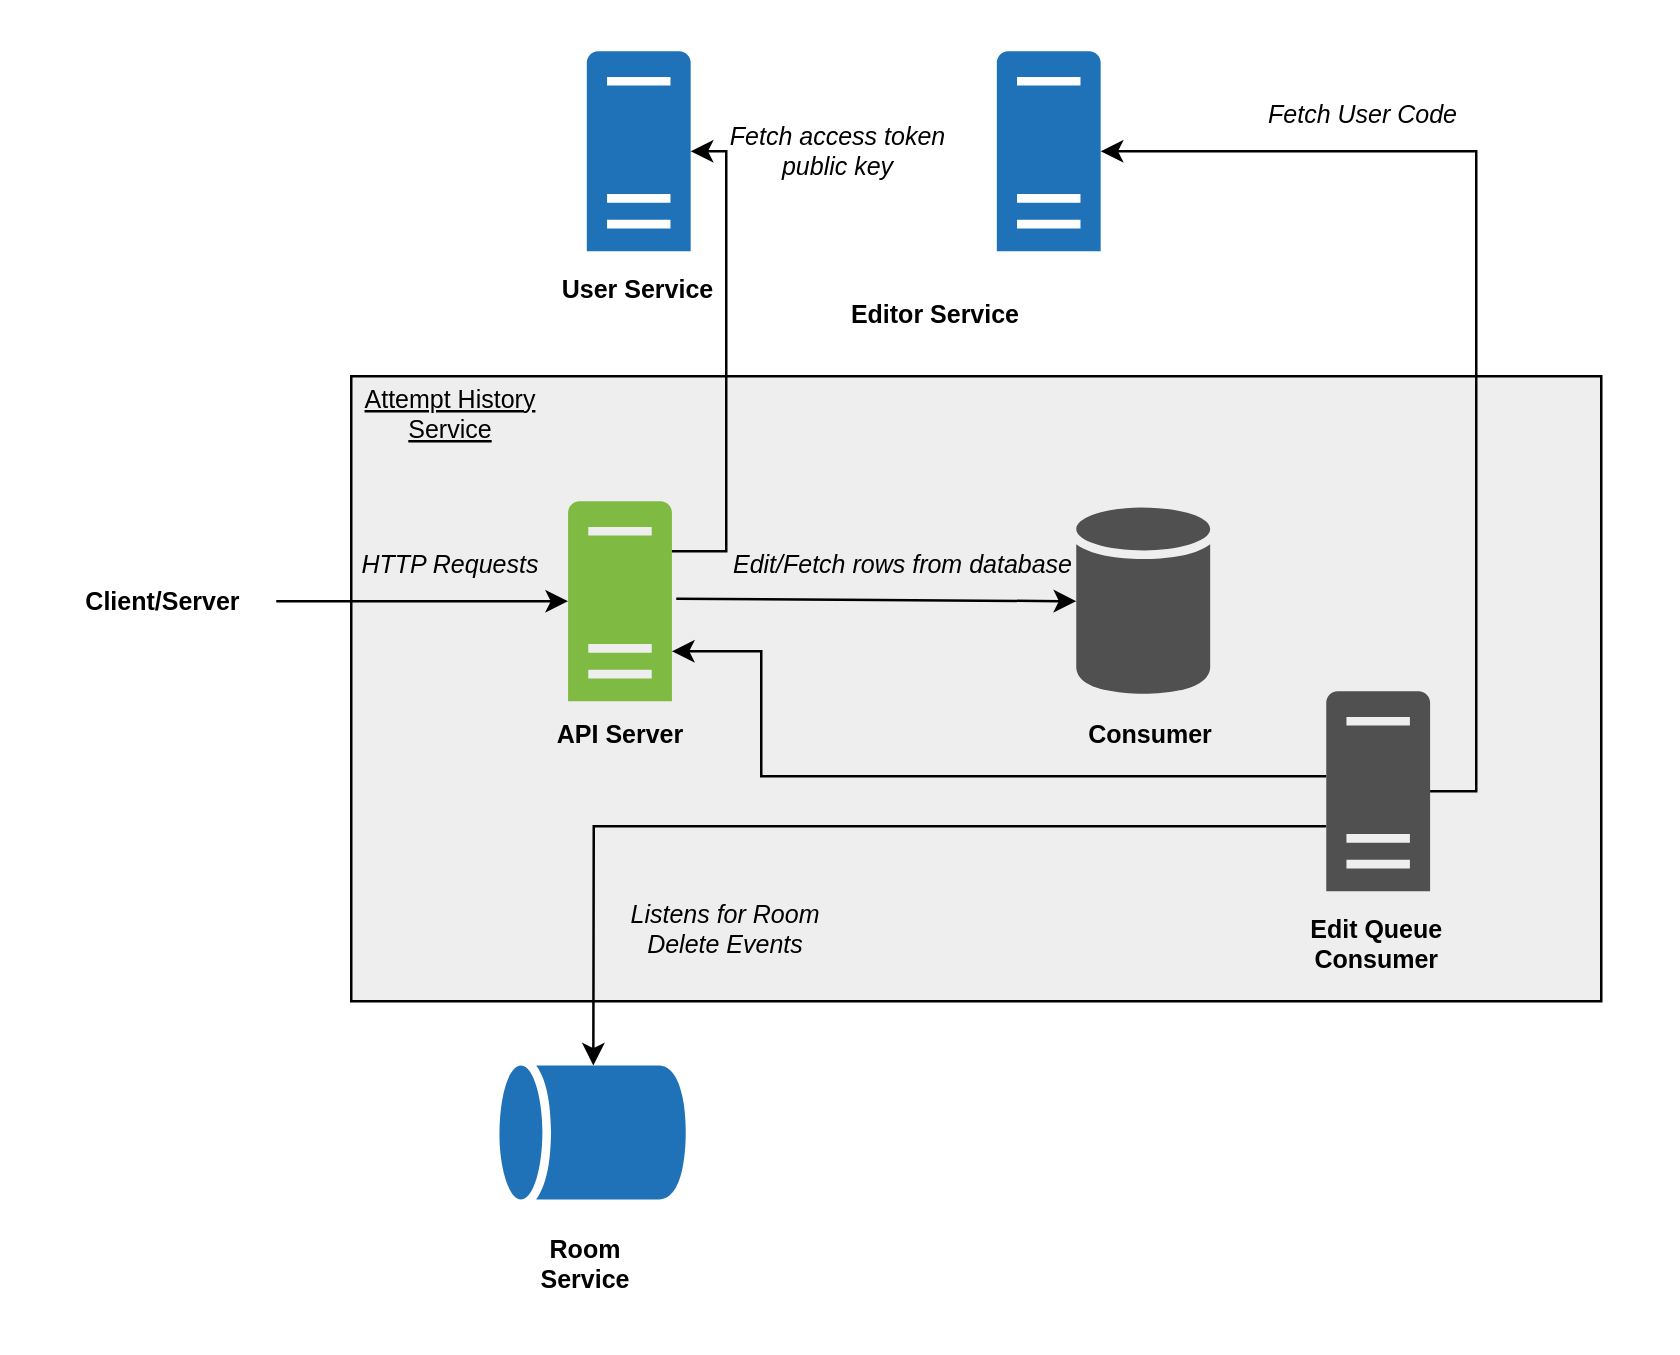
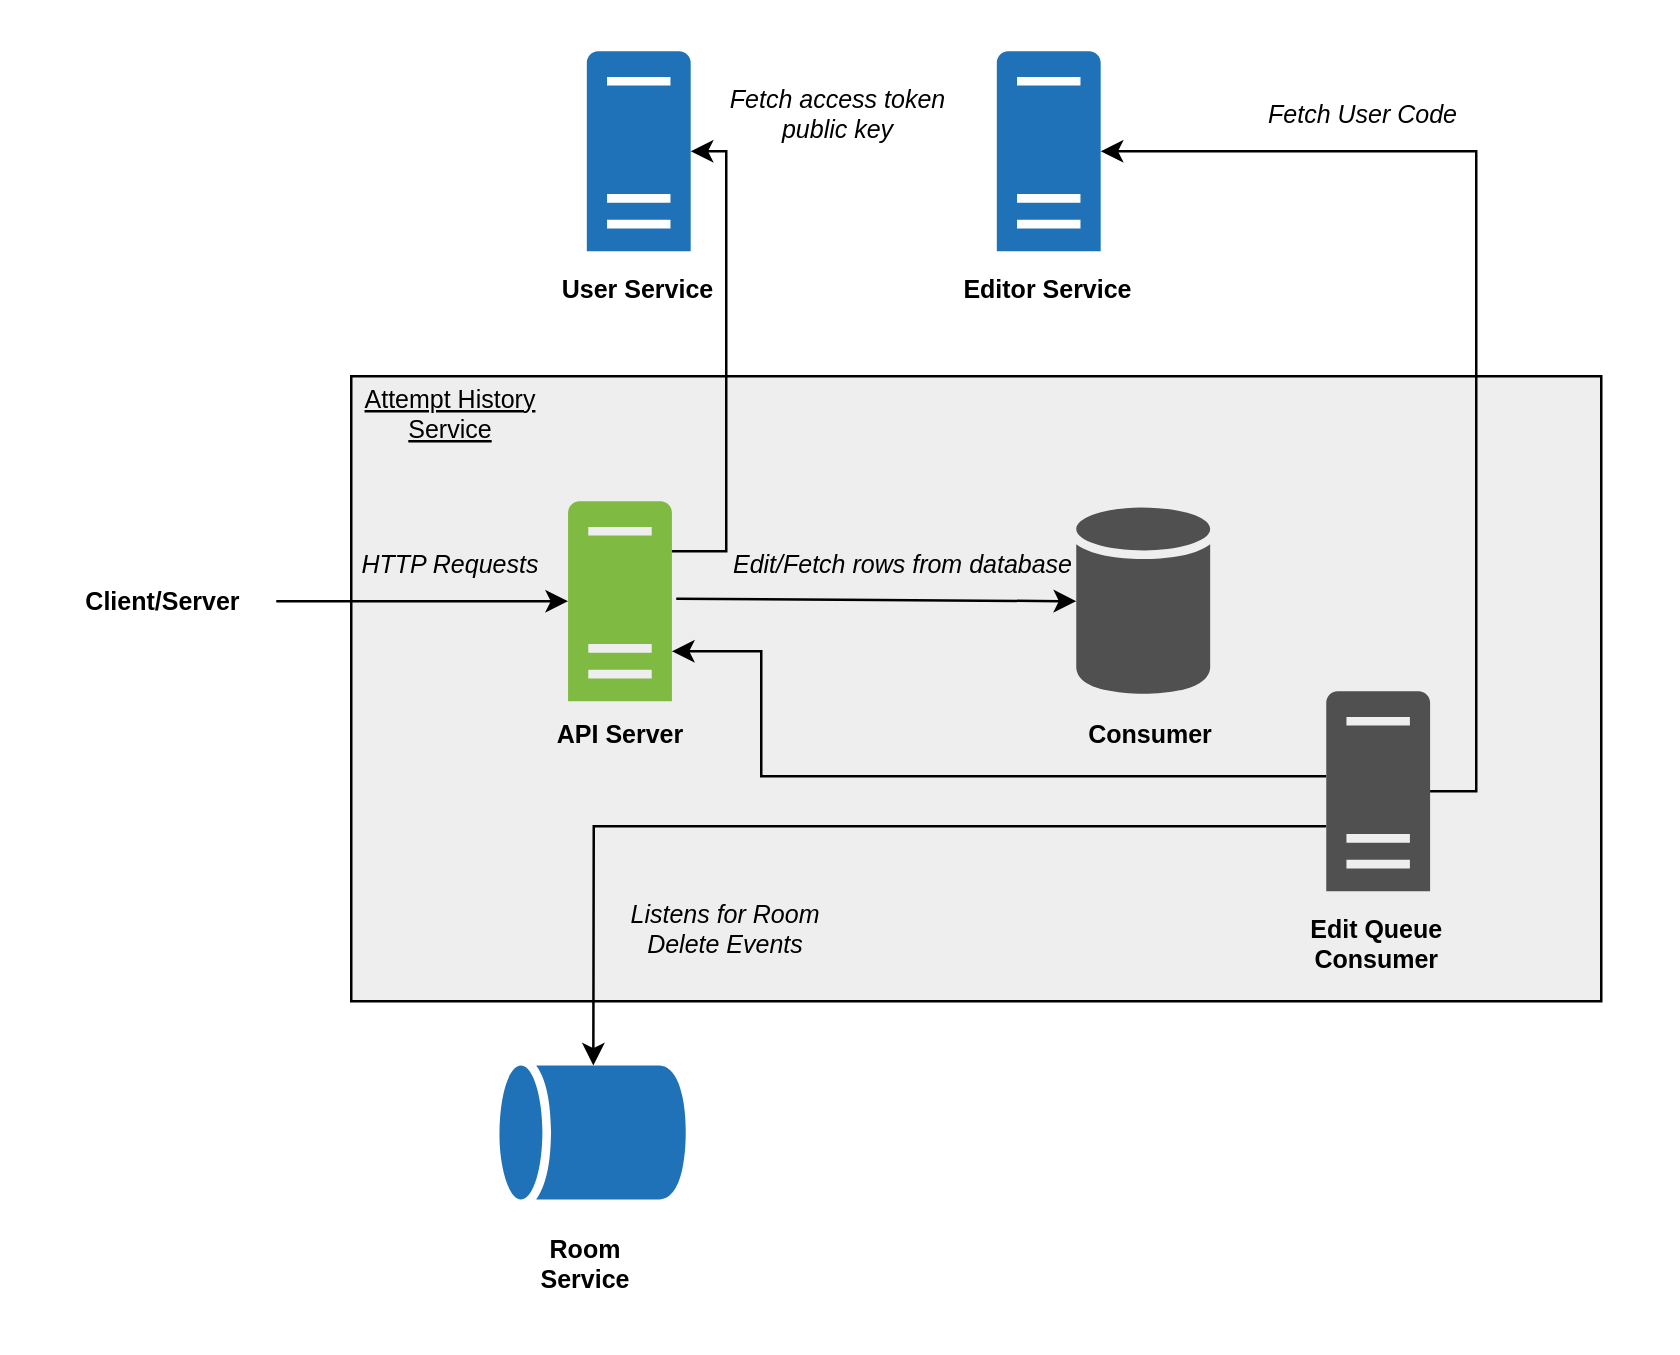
  <mxCell id="0" />
  <mxCell id="1" parent="0" />
  <mxCell id="2" value="" style="group" connectable="0" vertex="1" parent="1"><mxGeometry x="20" y="20" width="630" height="500" as="geometry" /></mxCell>
  <mxCell id="3" value="" style="sketch=0;shadow=0;dashed=0;html=1;strokeColor=none;fillColor=#2072B8;labelPosition=center;verticalLabelPosition=bottom;verticalAlign=top;outlineConnect=0;align=center;shape=mxgraph.office.databases.database;rotation=-90;" vertex="1" parent="2"><mxGeometry x="190" y="395" width="53.57" height="75" as="geometry" /></mxCell>
  <mxCell id="4" value="" style="rounded=0;whiteSpace=wrap;html=1;fillColor=#EEEEEE;" vertex="1" parent="2"><mxGeometry x="120" y="130" width="500" height="250" as="geometry" /></mxCell>
  <mxCell id="5" value="&lt;font style=&quot;font-size: 10px;&quot;&gt;&lt;b style=&quot;font-size: 10px;&quot;&gt;API Server&lt;/b&gt;&lt;/font&gt;" style="text;html=1;strokeColor=none;fillColor=none;align=center;verticalAlign=middle;whiteSpace=wrap;rounded=0;fontSize=10;" vertex="1" parent="2"><mxGeometry x="197.5" y="258" width="60" height="30" as="geometry" /></mxCell>
  <mxCell id="6" value="&lt;font style=&quot;font-size: 10px;&quot;&gt;Edit/Fetch rows from database&lt;/font&gt;" style="text;html=1;strokeColor=none;fillColor=none;align=center;verticalAlign=middle;whiteSpace=wrap;rounded=0;fontStyle=2;fontSize=10;" vertex="1" parent="2"><mxGeometry x="250.77" y="190" width="180" height="30" as="geometry" /></mxCell>
  <mxCell id="7" style="edgeStyle=orthogonalEdgeStyle;rounded=0;orthogonalLoop=1;jettySize=auto;html=1;" edge="1" parent="2" target="13"><mxGeometry relative="1" as="geometry"><mxPoint x="250" y="219.034" as="sourcePoint" /><mxPoint x="490" y="219.034" as="targetPoint" /></mxGeometry></mxCell>
  <mxCell id="8" value="&lt;font style=&quot;font-size: 10px;&quot;&gt;Fetch User Code&lt;/font&gt;" style="text;html=1;strokeColor=none;fillColor=none;align=center;verticalAlign=middle;whiteSpace=wrap;rounded=0;fontStyle=2;fontSize=10;" vertex="1" parent="2"><mxGeometry x="419.77" y="10" width="210.23" height="30" as="geometry" /></mxCell>
- <mxCell id="9" value="&lt;font style=&quot;font-size: 10px;&quot;&gt;Fetch access token public key&lt;/font&gt;" style="text;html=1;strokeColor=none;fillColor=none;align=center;verticalAlign=middle;whiteSpace=wrap;rounded=0;fontStyle=2;fontSize=10;" vertex="1" parent="2"><mxGeometry x="270.21" y="25" width="90" height="30" as="geometry" /></mxCell>
+ <mxCell id="9" value="&lt;font style=&quot;font-size: 10px;&quot;&gt;Fetch access token public key&lt;/font&gt;" style="text;html=1;strokeColor=none;fillColor=none;align=center;verticalAlign=middle;whiteSpace=wrap;rounded=0;fontStyle=2;fontSize=10;" vertex="1" parent="2"><mxGeometry x="270.21" y="10" width="90" height="30" as="geometry" /></mxCell>
  <mxCell id="10" value="&lt;font style=&quot;font-size: 10px;&quot;&gt;&lt;b style=&quot;font-size: 10px;&quot;&gt;Client/Server&lt;/b&gt;&lt;/font&gt;" style="text;html=1;strokeColor=none;fillColor=none;align=center;verticalAlign=middle;whiteSpace=wrap;rounded=0;fontSize=10;" vertex="1" parent="2"><mxGeometry y="205" width="90" height="30" as="geometry" /></mxCell>
  <mxCell id="11" value="" style="sketch=0;pointerEvents=1;shadow=0;dashed=0;html=1;strokeColor=none;fillColor=#2072B8;labelPosition=center;verticalLabelPosition=bottom;verticalAlign=top;outlineConnect=0;align=center;shape=mxgraph.office.servers.server_generic;" vertex="1" parent="2"><mxGeometry x="214.23" width="41.54" height="80" as="geometry" /></mxCell>
  <mxCell id="12" value="&lt;font style=&quot;font-size: 10px;&quot;&gt;Attempt History Service&lt;/font&gt;" style="text;html=1;strokeColor=none;fillColor=none;align=center;verticalAlign=middle;whiteSpace=wrap;rounded=0;fontStyle=4;fontSize=10;" vertex="1" parent="2"><mxGeometry x="120" y="130" width="80" height="30" as="geometry" /></mxCell>
  <mxCell id="13" value="" style="sketch=0;shadow=0;dashed=0;html=1;strokeColor=none;fillColor=#505050;labelPosition=center;verticalLabelPosition=bottom;verticalAlign=top;outlineConnect=0;align=center;shape=mxgraph.office.databases.database;" vertex="1" parent="2"><mxGeometry x="410.0" y="182.5" width="53.57" height="75" as="geometry" /></mxCell>
  <mxCell id="14" value="" style="sketch=0;pointerEvents=1;shadow=0;dashed=0;html=1;strokeColor=none;fillColor=#7FBA42;labelPosition=center;verticalLabelPosition=bottom;verticalAlign=top;outlineConnect=0;align=center;shape=mxgraph.office.servers.server_generic;" vertex="1" parent="2"><mxGeometry x="206.73" y="180" width="41.54" height="80" as="geometry" /></mxCell>
  <mxCell id="15" style="edgeStyle=orthogonalEdgeStyle;rounded=0;orthogonalLoop=1;jettySize=auto;html=1;" edge="1" parent="2" source="10" target="14"><mxGeometry relative="1" as="geometry" /></mxCell>
  <mxCell id="16" style="edgeStyle=orthogonalEdgeStyle;rounded=0;orthogonalLoop=1;jettySize=auto;html=1;" edge="1" parent="2" source="14" target="11"><mxGeometry relative="1" as="geometry"><mxPoint x="227.517" y="180.163" as="sourcePoint" /><mxPoint x="270" y="80" as="targetPoint" /><Array as="points"><mxPoint x="270" y="200" /><mxPoint x="270" y="40" /></Array></mxGeometry></mxCell>
  <mxCell id="17" value="&lt;font style=&quot;font-size: 10px;&quot;&gt;&lt;b style=&quot;font-size: 10px;&quot;&gt;User Service&lt;/b&gt;&lt;/font&gt;" style="text;html=1;strokeColor=none;fillColor=none;align=center;verticalAlign=middle;whiteSpace=wrap;rounded=0;fontSize=10;" vertex="1" parent="2"><mxGeometry x="190" y="80" width="90" height="30" as="geometry" /></mxCell>
  <mxCell id="18" style="edgeStyle=orthogonalEdgeStyle;rounded=0;orthogonalLoop=1;jettySize=auto;html=1;" edge="1" parent="2" source="20" target="3"><mxGeometry relative="1" as="geometry"><Array as="points"><mxPoint x="217" y="310" /></Array></mxGeometry></mxCell>
  <mxCell id="19" style="edgeStyle=orthogonalEdgeStyle;rounded=0;orthogonalLoop=1;jettySize=auto;html=1;" edge="1" parent="2" source="20" target="14"><mxGeometry relative="1" as="geometry"><Array as="points"><mxPoint x="284" y="290" /><mxPoint x="284" y="240" /></Array></mxGeometry></mxCell>
  <mxCell id="20" value="" style="sketch=0;pointerEvents=1;shadow=0;dashed=0;html=1;strokeColor=none;fillColor=#505050;labelPosition=center;verticalLabelPosition=bottom;verticalAlign=top;outlineConnect=0;align=center;shape=mxgraph.office.servers.server_generic;" vertex="1" parent="2"><mxGeometry x="510" y="256" width="41.54" height="80" as="geometry" /></mxCell>
  <mxCell id="21" value="&lt;b style=&quot;font-size: 10px;&quot;&gt;&lt;font style=&quot;font-size: 10px;&quot;&gt;Edit Queue Consumer&lt;/font&gt;&lt;/b&gt;" style="text;html=1;strokeColor=none;fillColor=none;align=center;verticalAlign=middle;whiteSpace=wrap;rounded=0;fontSize=10;" vertex="1" parent="2"><mxGeometry x="495.39" y="342" width="70.77" height="30" as="geometry" /></mxCell>
  <mxCell id="22" value="&lt;b style=&quot;font-size: 10px;&quot;&gt;&lt;font style=&quot;font-size: 10px;&quot;&gt;Consumer&lt;/font&gt;&lt;/b&gt;" style="text;html=1;strokeColor=none;fillColor=none;align=center;verticalAlign=middle;whiteSpace=wrap;rounded=0;fontSize=10;" vertex="1" parent="2"><mxGeometry x="410.0" y="257.5" width="60" height="30" as="geometry" /></mxCell>
- <mxCell id="23" value="&lt;font style=&quot;font-size: 10px;&quot;&gt;&lt;b style=&quot;font-size: 10px;&quot;&gt;Editor Service&lt;/b&gt;&lt;/font&gt;" style="text;html=1;strokeColor=none;fillColor=none;align=center;verticalAlign=middle;whiteSpace=wrap;rounded=0;fontSize=10;" vertex="1" parent="2"><mxGeometry x="309" y="90" width="90" height="30" as="geometry" /></mxCell>
+ <mxCell id="23" value="&lt;font style=&quot;font-size: 10px;&quot;&gt;&lt;b style=&quot;font-size: 10px;&quot;&gt;Editor Service&lt;/b&gt;&lt;/font&gt;" style="text;html=1;strokeColor=none;fillColor=none;align=center;verticalAlign=middle;whiteSpace=wrap;rounded=0;fontSize=10;" vertex="1" parent="2"><mxGeometry x="354" y="80" width="90" height="30" as="geometry" /></mxCell>
  <mxCell id="24" value="" style="sketch=0;pointerEvents=1;shadow=0;dashed=0;html=1;strokeColor=none;fillColor=#2072B8;labelPosition=center;verticalLabelPosition=bottom;verticalAlign=top;outlineConnect=0;align=center;shape=mxgraph.office.servers.server_generic;" vertex="1" parent="2"><mxGeometry x="378.23" width="41.54" height="80" as="geometry" /></mxCell>
  <mxCell id="25" style="edgeStyle=orthogonalEdgeStyle;rounded=0;orthogonalLoop=1;jettySize=auto;html=1;" edge="1" parent="2" source="20" target="24"><mxGeometry relative="1" as="geometry"><Array as="points"><mxPoint x="570" y="296" /><mxPoint x="570" y="40" /></Array></mxGeometry></mxCell>
  <mxCell id="26" value="&lt;font style=&quot;font-size: 10px;&quot;&gt;HTTP Requests&lt;/font&gt;" style="text;html=1;strokeColor=none;fillColor=none;align=center;verticalAlign=middle;whiteSpace=wrap;rounded=0;fontStyle=2;fontSize=10;" vertex="1" parent="2"><mxGeometry x="70" y="190" width="180" height="30" as="geometry" /></mxCell>
  <mxCell id="27" value="&lt;font style=&quot;font-size: 10px;&quot;&gt;&lt;b style=&quot;font-size: 10px;&quot;&gt;Room Service&lt;/b&gt;&lt;/font&gt;" style="text;html=1;strokeColor=none;fillColor=none;align=center;verticalAlign=middle;whiteSpace=wrap;rounded=0;fontSize=10;" vertex="1" parent="2"><mxGeometry x="183.57" y="470" width="60" height="30" as="geometry" /></mxCell>
  <mxCell id="28" value="&lt;div style=&quot;font-size: 10px;&quot;&gt;&lt;font style=&quot;font-size: 10px;&quot;&gt;Listens for Room Delete Events&lt;/font&gt;&lt;/div&gt;" style="text;html=1;strokeColor=none;fillColor=none;align=center;verticalAlign=middle;whiteSpace=wrap;rounded=0;fontStyle=2;fontSize=10;" vertex="1" parent="2"><mxGeometry x="220.21" y="336" width="99.79" height="30" as="geometry" /></mxCell>
